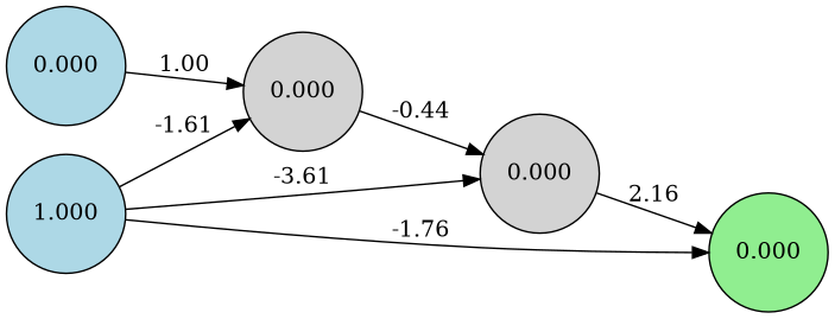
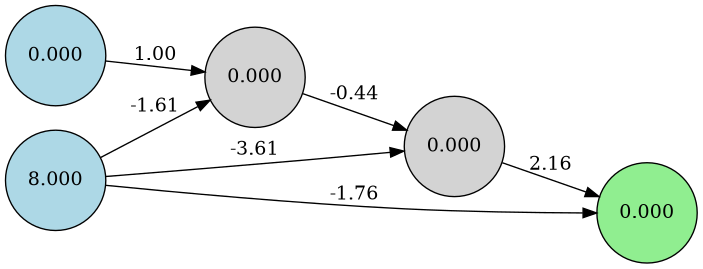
  digraph {
    rankdir=LR
    node [fillcolor=lightblue shape=circle style=filled]
    n1 [label=0.000]
    n2 [fillcolor=lightgray label=0.000]
-   n3 [label=1.000]
+   n3 [label=8.000]
    n4 [fillcolor=lightgreen label=0.000]
    n5 [fillcolor=lightgray label=0.000]
    n1 -> n2 [label=1.00]
    n2 -> n5 [label=-0.44]
    n3 -> n2 [label=-1.61]
    n3 -> n4 [label=-1.76]
    n3 -> n5 [label=-3.61]
    n5 -> n4 [label=2.16]
  }
